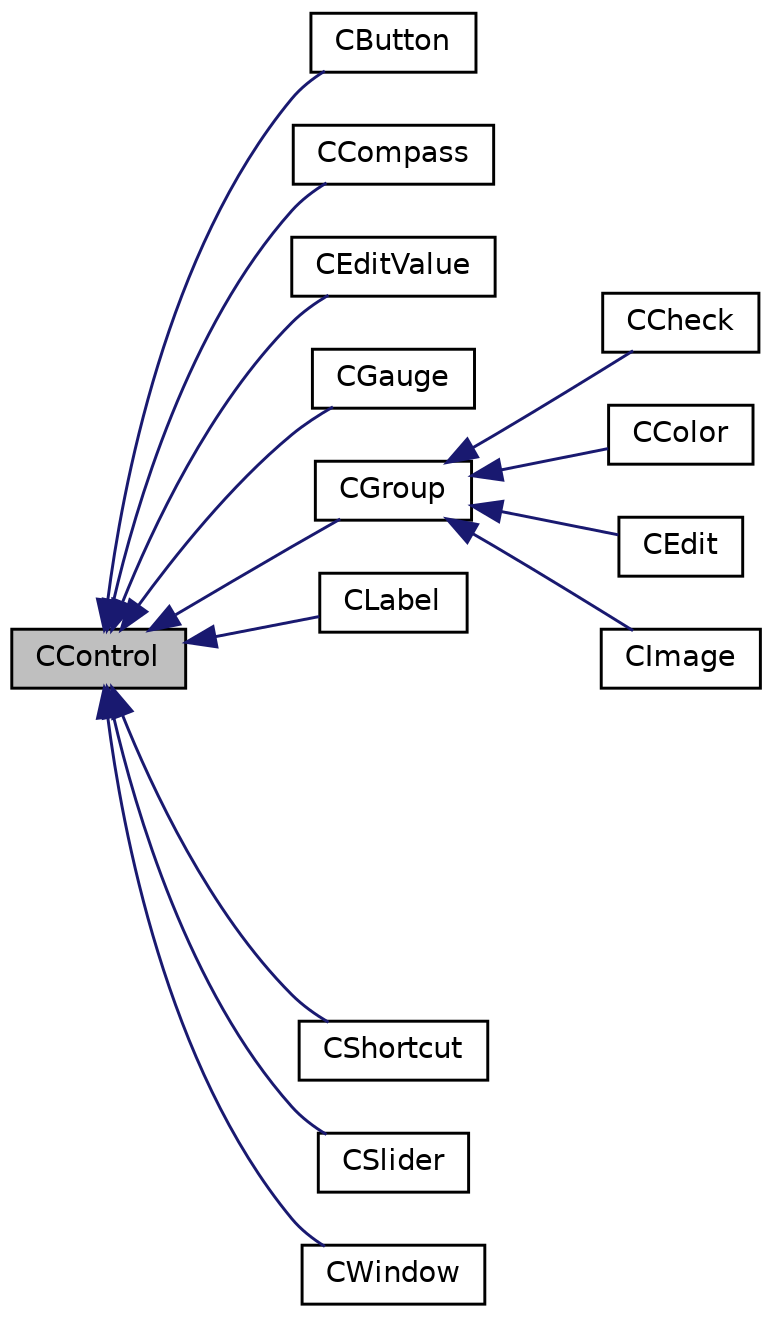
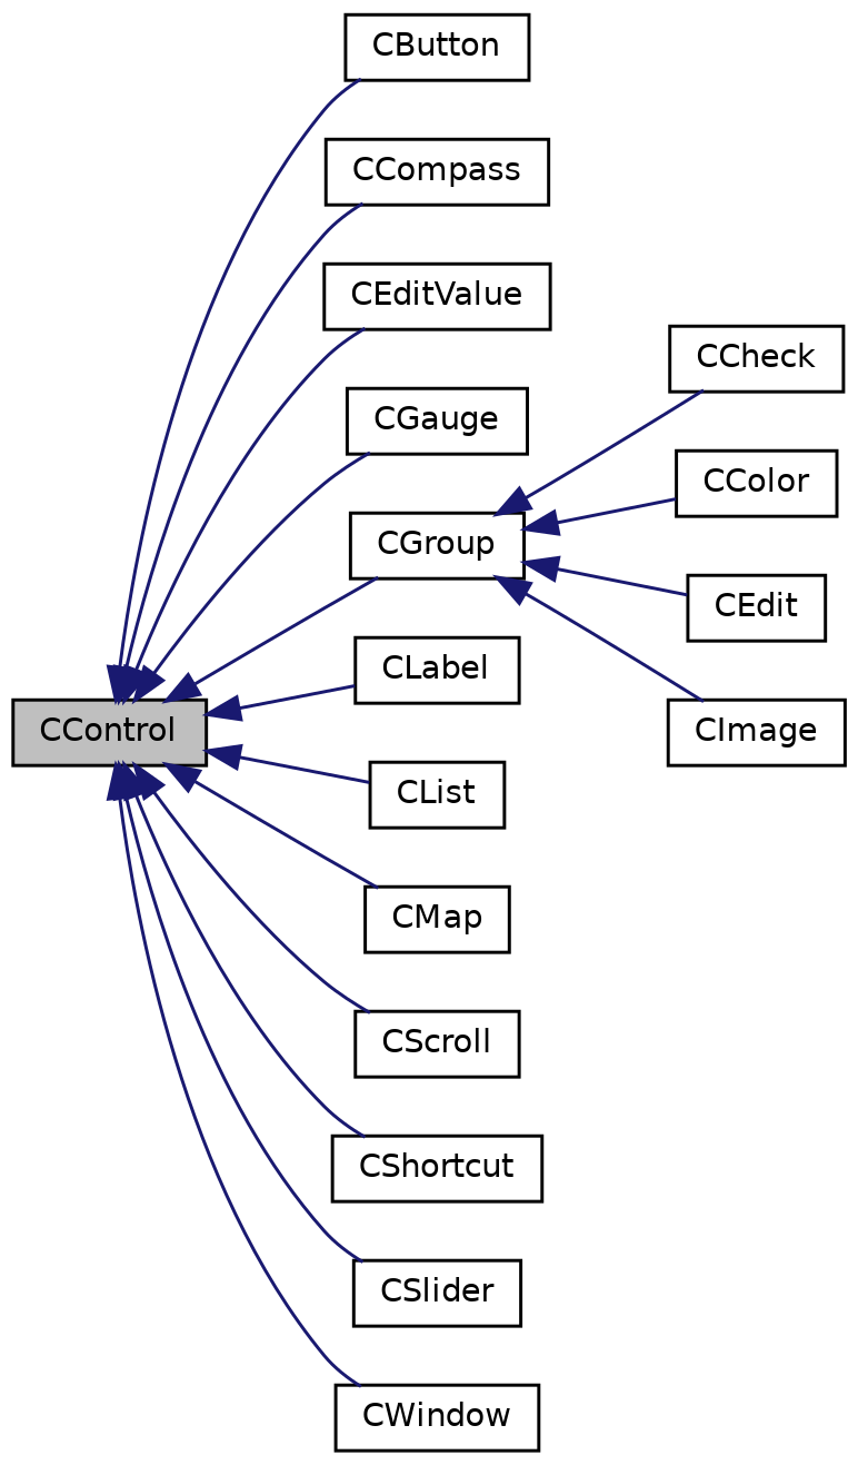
  digraph {
    rankdir=LR
    node [color=black fillcolor=white fontname=Helvetica fontsize=10 shape=record style=filled]
    edge [color=midnightblue dir=back fontname=Helvetica fontsize=10 labelfontname=Helvetica labelfontsize=10 style=solid]
    n1 [fillcolor=grey75 fontcolor=black height=0.2 label=CControl width=0.4]
    n2 [height=0.2 label=CButton width=0.4]
    n3 [height=0.2 label=CCompass width=0.4]
    n4 [height=0.2 label=CEditValue width=0.4]
    n5 [height=0.2 label=CGauge width=0.4]
    n6 [height=0.2 label=CGroup width=0.4]
    n7 [height=0.2 label=CLabel width=0.4]
+   n8 [height=0.2 label=CList width=0.4]
+   n9 [height=0.2 label=CMap width=0.4]
+   n10 [height=0.2 label=CScroll width=0.4]
    n11 [height=0.2 label=CShortcut width=0.4]
    n12 [height=0.2 label=CSlider width=0.4]
    n13 [height=0.2 label=CWindow width=0.4]
    n14 [height=0.2 label=CCheck width=0.4]
    n15 [height=0.2 label=CColor width=0.4]
    n16 [height=0.2 label=CEdit width=0.4]
    n17 [height=0.2 label=CImage width=0.4]
    n1 -> n2
    n1 -> n3
    n1 -> n4
    n1 -> n5
    n1 -> n6
    n1 -> n7
+   n1 -> n8
+   n1 -> n9
+   n1 -> n10
    n1 -> n11
    n1 -> n12
    n1 -> n13
    n6 -> n14
    n6 -> n15
    n6 -> n16
    n6 -> n17
  }
